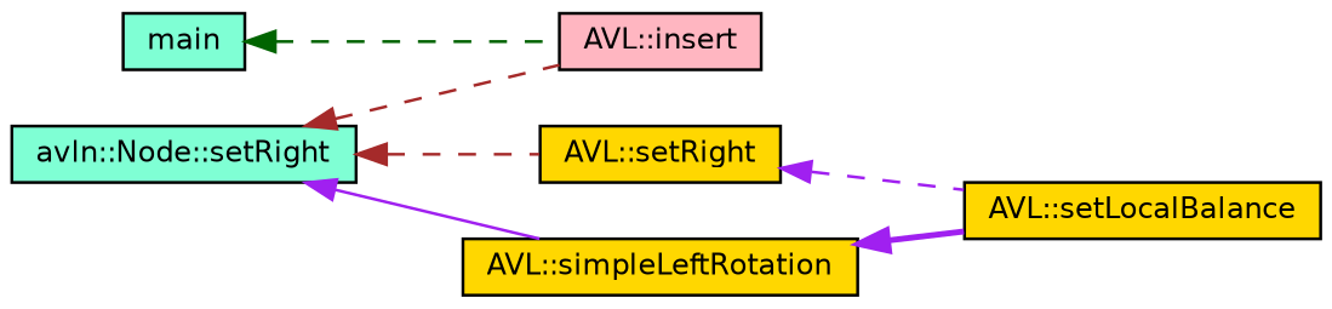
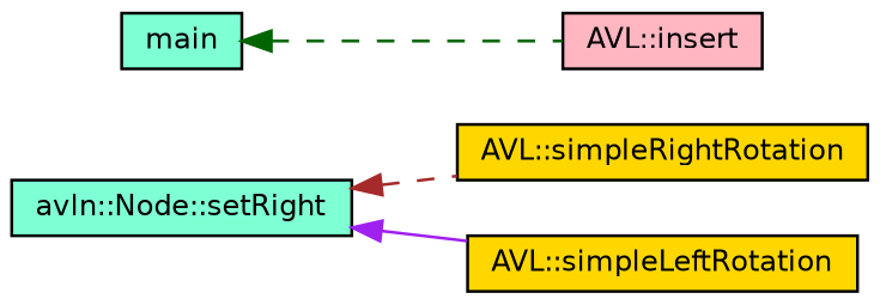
  digraph {
    rankdir=LR
    node [color=black fillcolor=gold fontname=Helvetica fontsize=10 shape=record style=filled]
    edge [color=purple dir=back fontname=Helvetica fontsize=10 labelfontname=Helvetica labelfontsize=10 style=dashed]
    n1 [fillcolor=aquamarine fontcolor=black height=0.2 label="avln::Node::setRight" width=0.4]
    n2 [fillcolor=lightpink height=0.2 label="AVL::insert" width=0.4]
-   n3 [height=0.2 label="AVL::setRight" width=0.4]
+   n3 [height=0.2 label="AVL::simpleRightRotation" width=0.4]
    n4 [height=0.2 label="AVL::simpleLeftRotation" width=0.4]
-   n5 [height=0.2 label="AVL::setLocalBalance" width=0.4]
    n6 [fillcolor=aquamarine height=0.2 label=main width=0.4]
-   n1 -> n2 [color=brown]
    n1 -> n3 [color=brown]
    n1 -> n4 [style=solid]
-   n3 -> n5
-   n4 -> n5 [style=bold]
    n6 -> n2 [color=darkgreen]
  }
